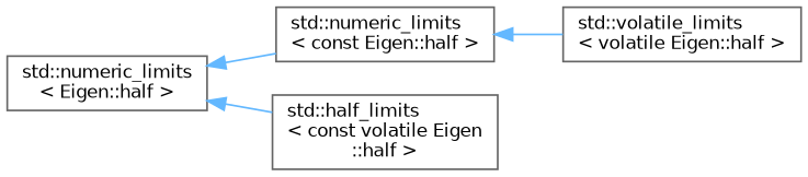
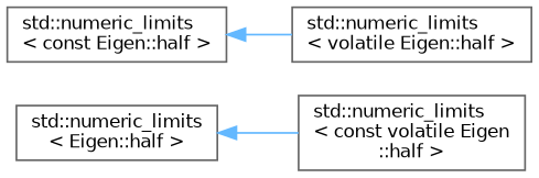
  digraph {
    fontname="DejaVu Sans"
    rankdir=LR
    node [color=grey40 fillcolor=white fontname="DejaVu Sans" fontsize=10 shape=box style=filled]
    edge [color=steelblue1 dir=back fontname="DejaVu Sans" fontsize=10 labelfontname=Helvetica labelfontsize=10 style=solid]
    n1 [height=0.2 label="std::numeric_limits\l\< Eigen::half \>" width=0.4]
    n2 [height=0.2 label="std::numeric_limits\l\< const Eigen::half \>" width=0.4]
-   n3 [height=0.2 label="std::half_limits\l\< const volatile Eigen\l::half \>" width=0.4]
-   n4 [height=0.2 label="std::volatile_limits\l\< volatile Eigen::half \>" width=0.4]
-   n1 -> n2
+   n3 [height=0.2 label="std::numeric_limits\l\< const volatile Eigen\l::half \>" width=0.4]
+   n4 [height=0.2 label="std::numeric_limits\l\< volatile Eigen::half \>" width=0.4]
    n1 -> n3
    n2 -> n4
  }
